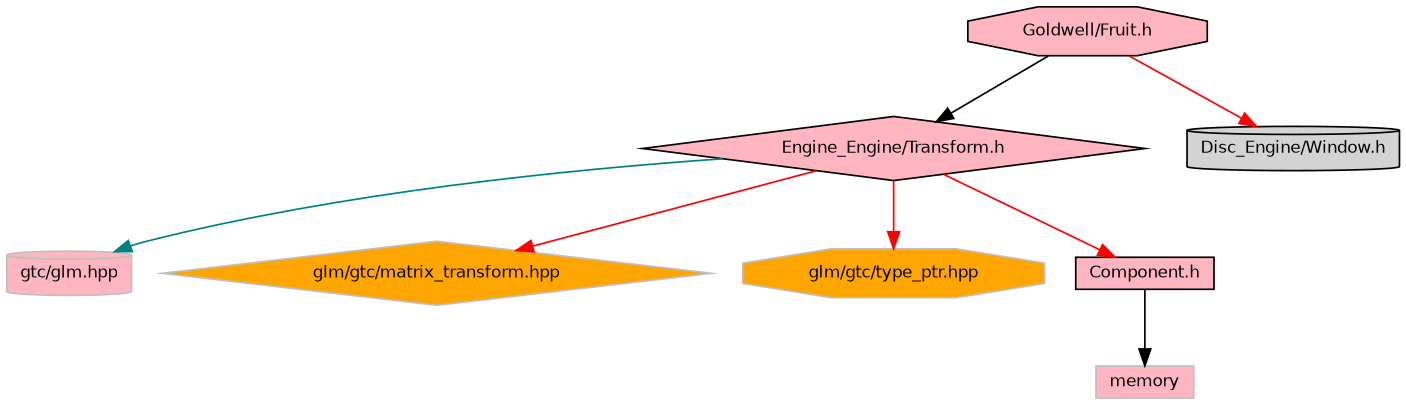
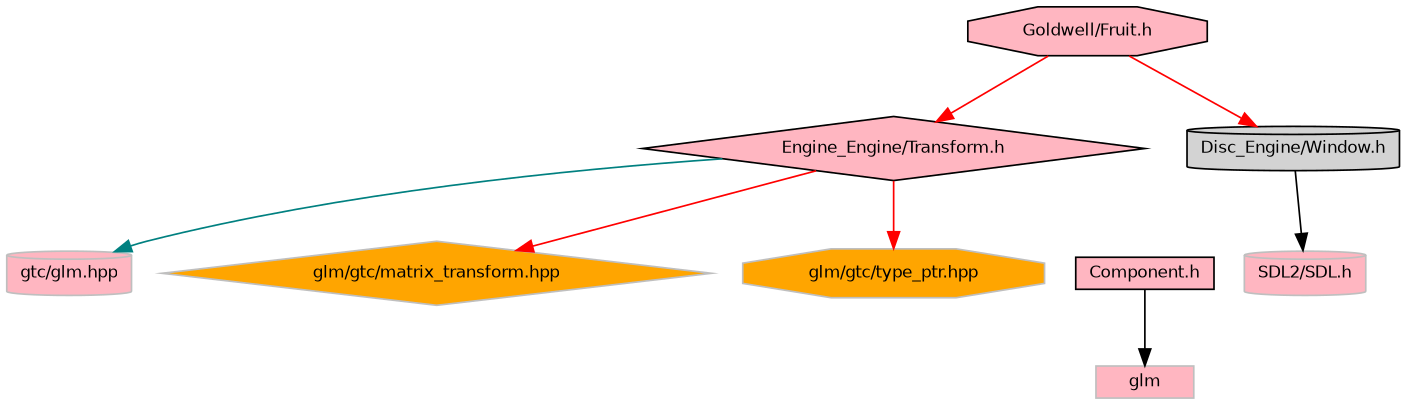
  digraph {
    node [color=grey75 fillcolor=lightpink fontname=Helvetica fontsize=10 shape=cylinder style=filled]
    edge [color=red fontname=Helvetica fontsize=10 labelfontname=Helvetica labelfontsize=10 style=solid]
    n1 [color=black fontcolor=black height=0.2 label="Goldwell/Fruit.h" shape=octagon width=0.4]
    n2 [color=black height=0.2 label="Engine_Engine/Transform.h" shape=diamond width=0.4]
    n3 [color=black fillcolor=lightgrey height=0.2 label="Disc_Engine/Window.h" width=0.4]
    n4 [height=0.2 label="gtc/glm.hpp" width=0.4]
    n5 [fillcolor=orange height=0.2 label="glm/gtc/matrix_transform.hpp" shape=diamond width=0.4]
    n6 [fillcolor=orange height=0.2 label="glm/gtc/type_ptr.hpp" shape=octagon width=0.4]
    n7 [color=black height=0.2 label="Component.h" shape=box width=0.4]
-   n9 [height=0.2 label=memory shape=box width=0.4]
-   n1 -> n2 [color=black]
+   n8 [height=0.2 label="SDL2/SDL.h" width=0.4]
+   n9 [height=0.2 label=glm shape=box width=0.4]
+   n1 -> n2
    n1 -> n3
    n2 -> n4 [color=teal]
    n2 -> n5
    n2 -> n6
-   n2 -> n7
+   n3 -> n8 [color=black]
    n7 -> n9 [color=black]
  }
